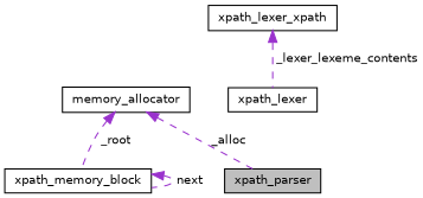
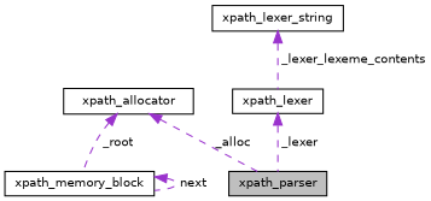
  digraph {
    node [color=black fillcolor=white fontname=Helvetica fontsize=10 shape=record style=filled]
    edge [color=darkorchid3 dir=back fontname=Helvetica fontsize=10 labelfontname=Helvetica labelfontsize=10 style=dashed]
    n1 [fillcolor=grey75 fontcolor=black height=0.2 label=xpath_parser width=0.4]
-   n2 [height=0.2 label=memory_allocator width=0.4]
+   n2 [height=0.2 label=xpath_allocator width=0.4]
    n3 [height=0.2 label=xpath_memory_block width=0.4]
    n4 [height=0.2 label=xpath_lexer width=0.4]
-   n5 [height=0.2 label=xpath_lexer_xpath width=0.4]
+   n5 [height=0.2 label=xpath_lexer_string width=0.4]
    n2 -> n1 [label=" _alloc"]
    n2 -> n3 [label=" _root"]
    n3 -> n3 [label=" next"]
+   n4 -> n1 [label=" _lexer"]
    n5 -> n4 [label=" _lexer_lexeme_contents"]
  }
